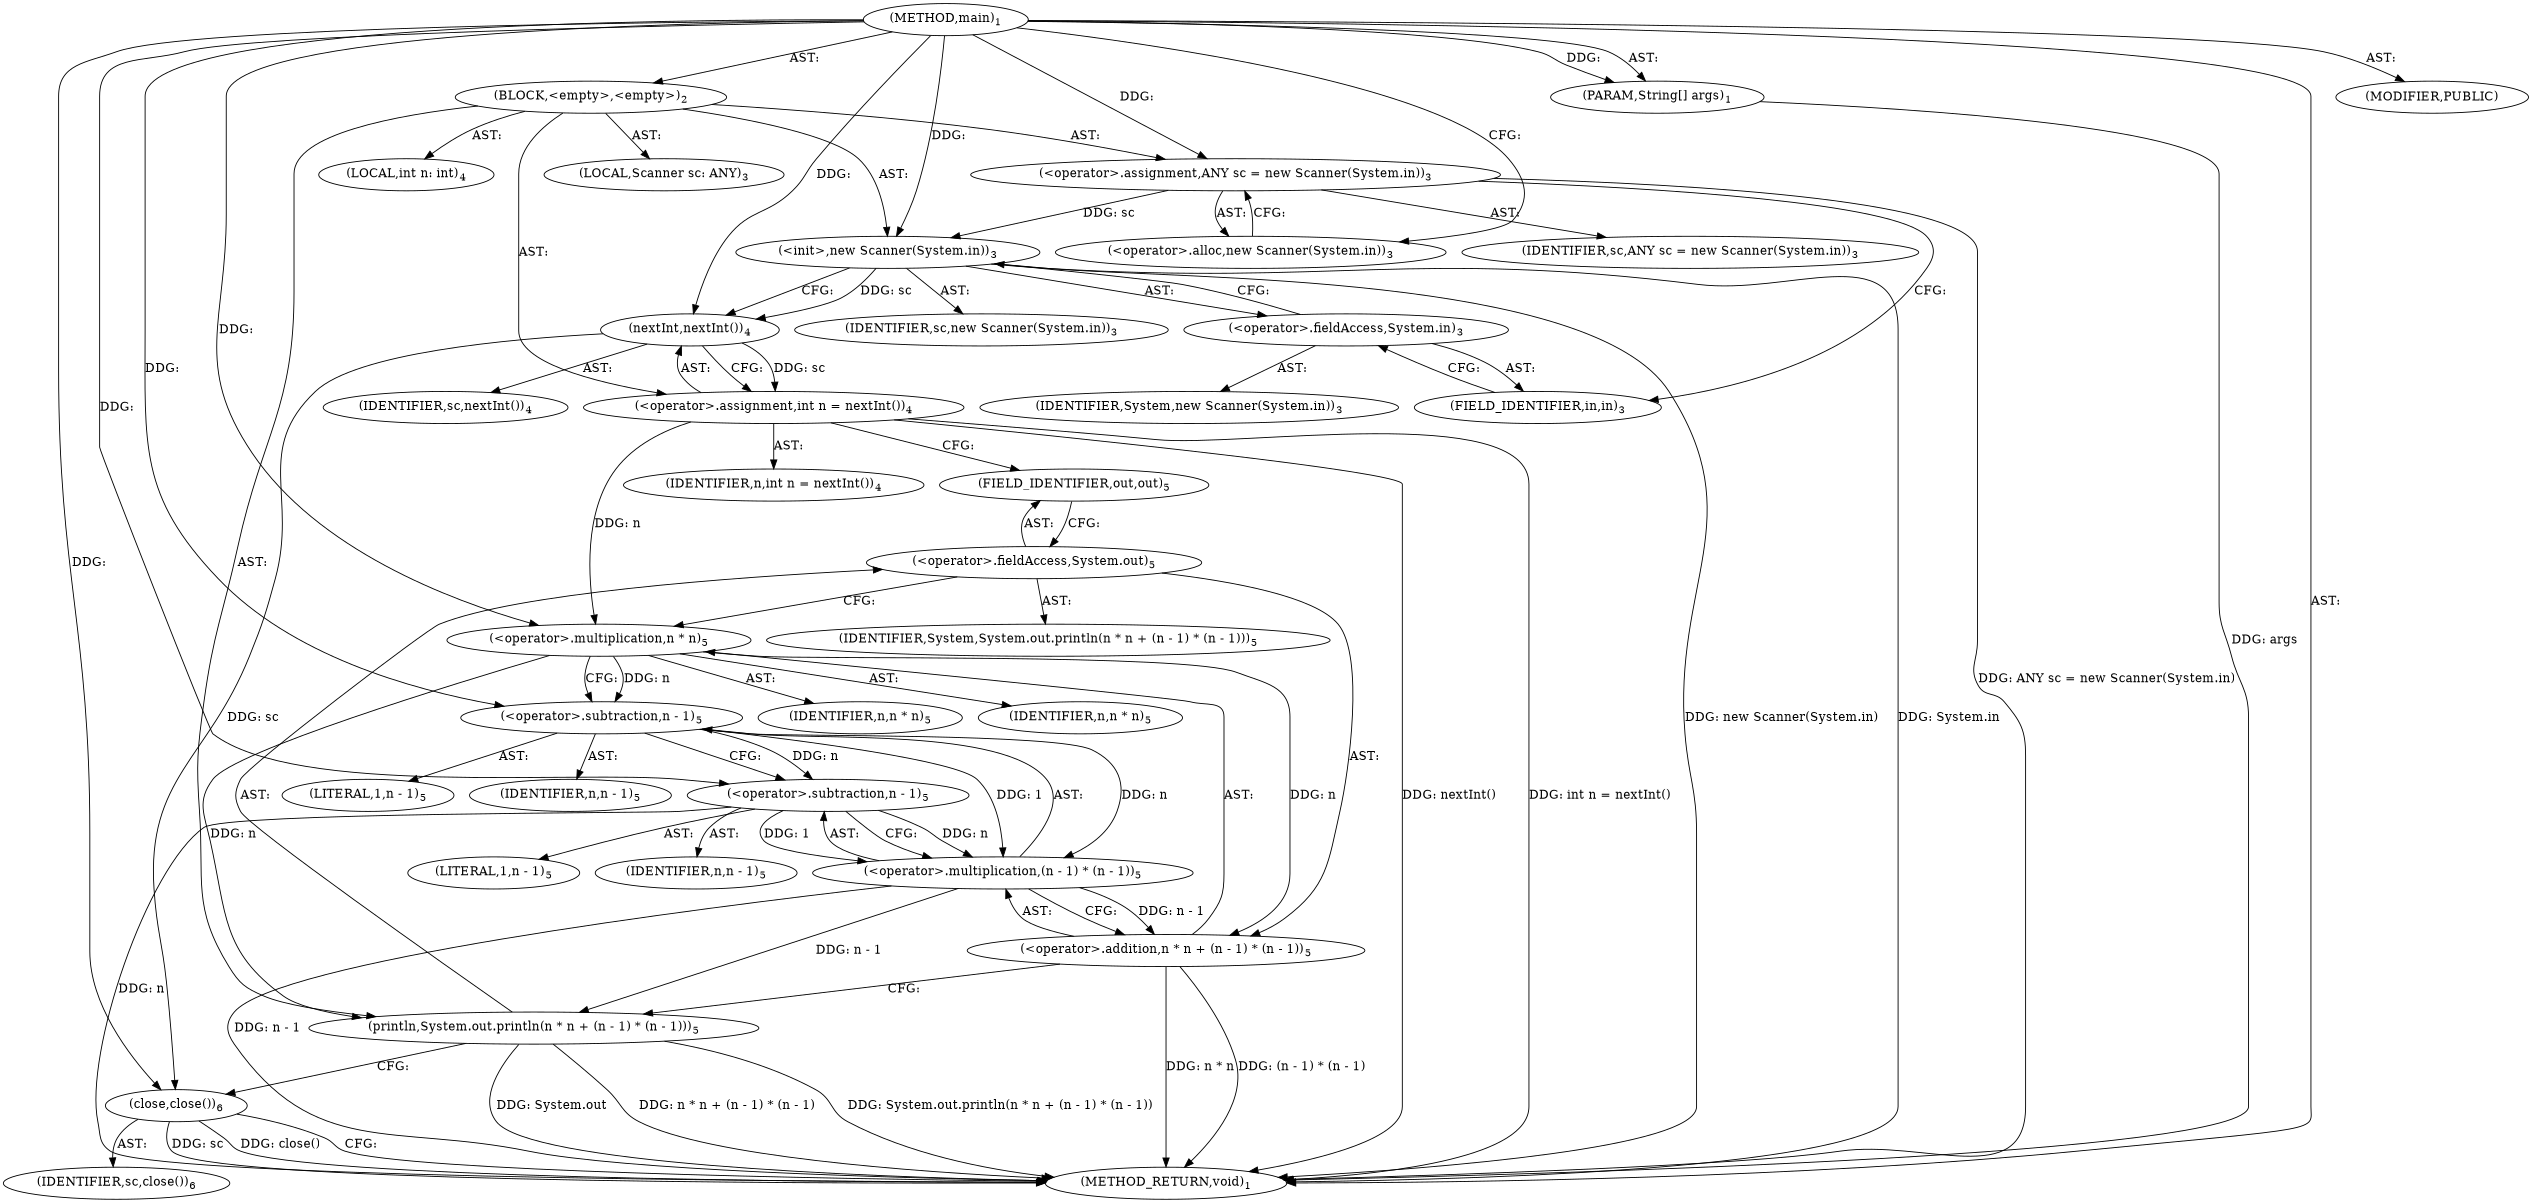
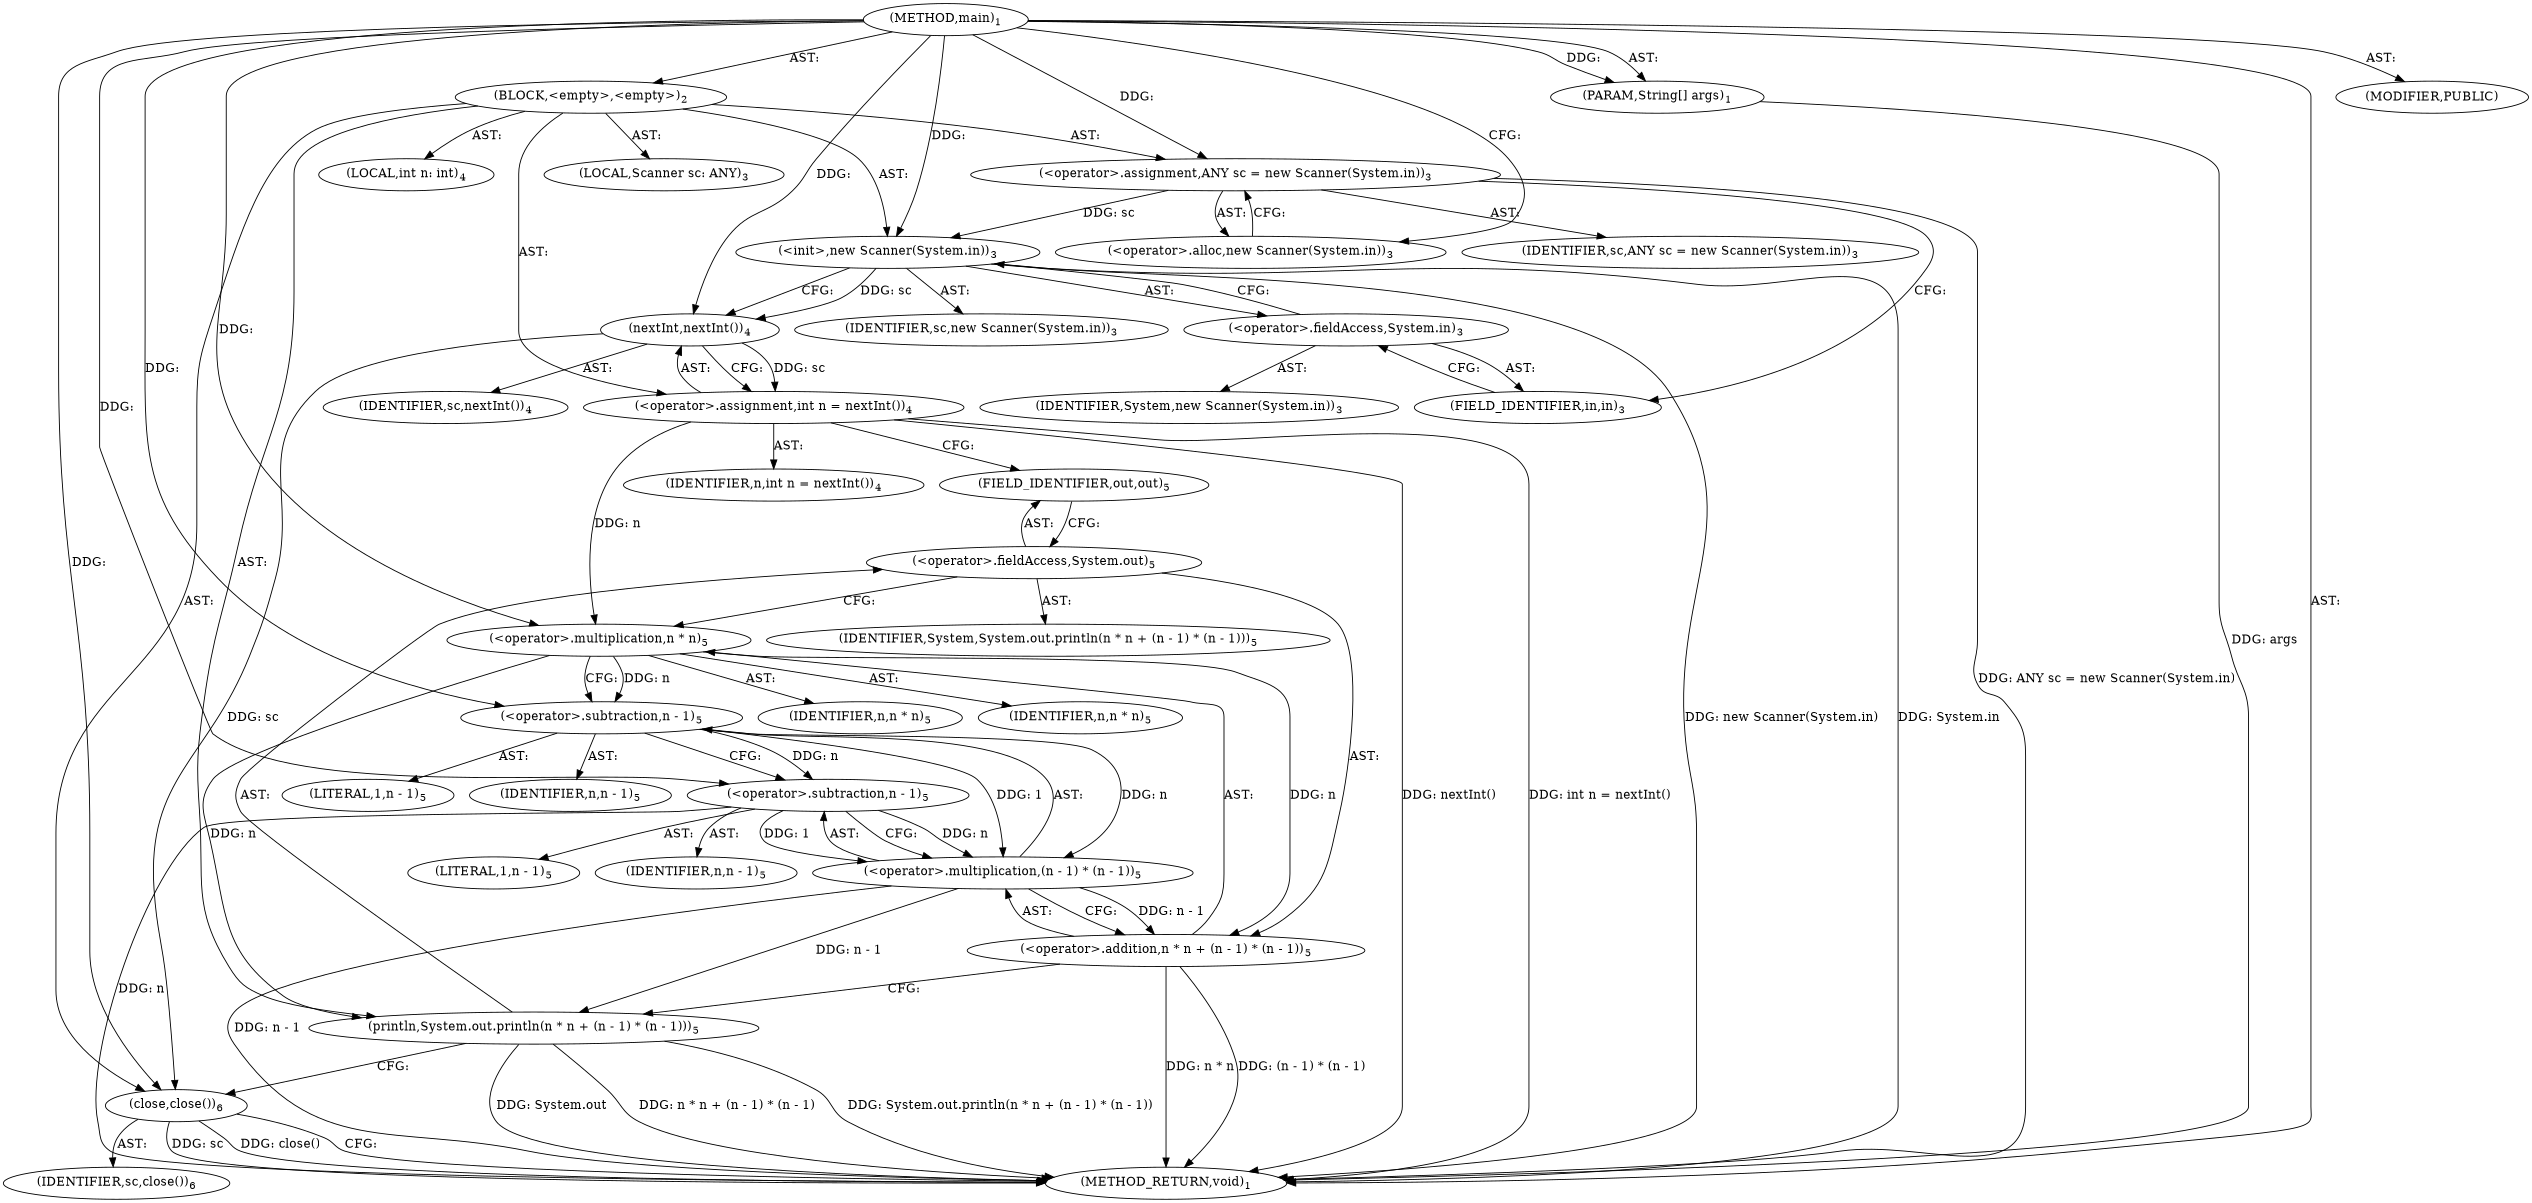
  digraph {
    n1 [label=<(METHOD,main)<SUB>1</SUB>>]
    n2 [label=<(PARAM,String[] args)<SUB>1</SUB>>]
    n3 [label=<(BLOCK,&lt;empty&gt;,&lt;empty&gt;)<SUB>2</SUB>>]
    n4 [label=<(&lt;operator&gt;.assignment,ANY sc = new Scanner(System.in))<SUB>3</SUB>>]
    n5 [label=<(&lt;operator&gt;.alloc,new Scanner(System.in))<SUB>3</SUB>>]
    n6 [label=<(&lt;init&gt;,new Scanner(System.in))<SUB>3</SUB>>]
    n7 [label=<(nextInt,nextInt())<SUB>4</SUB>>]
    n8 [label=<(&lt;operator&gt;.multiplication,n * n)<SUB>5</SUB>>]
    n9 [label=<(&lt;operator&gt;.subtraction,n - 1)<SUB>5</SUB>>]
    n10 [label=<(&lt;operator&gt;.subtraction,n - 1)<SUB>5</SUB>>]
    n11 [label=<(close,close())<SUB>6</SUB>>]
    n12 [label=<(MODIFIER,PUBLIC)>]
    n13 [label=<(METHOD_RETURN,void)<SUB>1</SUB>>]
    n14 [label=<(LOCAL,Scanner sc: ANY)<SUB>3</SUB>>]
    n15 [label=<(LOCAL,int n: int)<SUB>4</SUB>>]
    n16 [label=<(&lt;operator&gt;.assignment,int n = nextInt())<SUB>4</SUB>>]
    n17 [label=<(println,System.out.println(n * n + (n - 1) * (n - 1)))<SUB>5</SUB>>]
    n18 [label=<(IDENTIFIER,sc,ANY sc = new Scanner(System.in))<SUB>3</SUB>>]
    n19 [label=<(FIELD_IDENTIFIER,in,in)<SUB>3</SUB>>]
    n20 [label=<(IDENTIFIER,sc,new Scanner(System.in))<SUB>3</SUB>>]
    n21 [label=<(&lt;operator&gt;.fieldAccess,System.in)<SUB>3</SUB>>]
    n22 [label=<(IDENTIFIER,sc,nextInt())<SUB>4</SUB>>]
    n23 [label=<(&lt;operator&gt;.addition,n * n + (n - 1) * (n - 1))<SUB>5</SUB>>]
    n24 [label=<(IDENTIFIER,n,n * n)<SUB>5</SUB>>]
    n25 [label=<(IDENTIFIER,n,n * n)<SUB>5</SUB>>]
    n26 [label=<(&lt;operator&gt;.multiplication,(n - 1) * (n - 1))<SUB>5</SUB>>]
    n27 [label=<(IDENTIFIER,n,n - 1)<SUB>5</SUB>>]
    n28 [label=<(LITERAL,1,n - 1)<SUB>5</SUB>>]
    n29 [label=<(IDENTIFIER,n,n - 1)<SUB>5</SUB>>]
    n30 [label=<(LITERAL,1,n - 1)<SUB>5</SUB>>]
    n31 [label=<(IDENTIFIER,sc,close())<SUB>6</SUB>>]
    n32 [label=<(IDENTIFIER,n,int n = nextInt())<SUB>4</SUB>>]
    n33 [label=<(FIELD_IDENTIFIER,out,out)<SUB>5</SUB>>]
    n34 [label=<(&lt;operator&gt;.fieldAccess,System.out)<SUB>5</SUB>>]
    n35 [label=<(IDENTIFIER,System,new Scanner(System.in))<SUB>3</SUB>>]
    n36 [label=<(IDENTIFIER,System,System.out.println(n * n + (n - 1) * (n - 1)))<SUB>5</SUB>>]
    n1 -> n2 [label="AST: "]
    n1 -> n2 [label="DDG: "]
    n1 -> n3 [label="AST: "]
    n1 -> n4 [label="DDG: "]
    n1 -> n5 [label="CFG: "]
    n1 -> n6 [label="DDG: "]
    n1 -> n7 [label="DDG: "]
    n1 -> n8 [label="DDG: "]
    n1 -> n9 [label="DDG: "]
    n1 -> n10 [label="DDG: "]
    n1 -> n11 [label="DDG: "]
    n1 -> n12 [label="AST: "]
    n1 -> n13 [label="AST: "]
    n2 -> n13 [label="DDG: args"]
    n3 -> n4 [label="AST: "]
    n3 -> n6 [label="AST: "]
+   n3 -> n11 [label="AST: "]
    n3 -> n14 [label="AST: "]
    n3 -> n15 [label="AST: "]
    n3 -> n16 [label="AST: "]
    n3 -> n17 [label="AST: "]
    n4 -> n5 [label="AST: "]
    n4 -> n6 [label="DDG: sc"]
    n4 -> n13 [label="DDG: ANY sc = new Scanner(System.in)"]
    n4 -> n18 [label="AST: "]
    n4 -> n19 [label="CFG: "]
    n5 -> n4 [label="CFG: "]
    n6 -> n7 [label="CFG: "]
    n6 -> n7 [label="DDG: sc"]
    n6 -> n13 [label="DDG: System.in"]
    n6 -> n13 [label="DDG: new Scanner(System.in)"]
    n6 -> n20 [label="AST: "]
    n6 -> n21 [label="AST: "]
    n7 -> n11 [label="DDG: sc"]
    n7 -> n16 [label="CFG: "]
    n7 -> n16 [label="DDG: sc"]
    n7 -> n22 [label="AST: "]
    n8 -> n9 [label="CFG: "]
    n8 -> n9 [label="DDG: n"]
    n8 -> n17 [label="DDG: n"]
    n8 -> n23 [label="DDG: n"]
    n8 -> n24 [label="AST: "]
    n8 -> n25 [label="AST: "]
    n9 -> n10 [label="CFG: "]
    n9 -> n10 [label="DDG: n"]
    n9 -> n26 [label="DDG: n"]
    n9 -> n26 [label="DDG: 1"]
    n9 -> n27 [label="AST: "]
    n9 -> n28 [label="AST: "]
    n10 -> n13 [label="DDG: n"]
    n10 -> n26 [label="CFG: "]
    n10 -> n26 [label="DDG: n"]
    n10 -> n26 [label="DDG: 1"]
    n10 -> n29 [label="AST: "]
    n10 -> n30 [label="AST: "]
    n11 -> n13 [label="CFG: "]
    n11 -> n13 [label="DDG: sc"]
    n11 -> n13 [label="DDG: close()"]
    n11 -> n31 [label="AST: "]
    n16 -> n7 [label="AST: "]
    n16 -> n8 [label="DDG: n"]
    n16 -> n13 [label="DDG: nextInt()"]
    n16 -> n13 [label="DDG: int n = nextInt()"]
    n16 -> n32 [label="AST: "]
    n16 -> n33 [label="CFG: "]
    n17 -> n11 [label="CFG: "]
    n17 -> n13 [label="DDG: System.out"]
    n17 -> n13 [label="DDG: n * n + (n - 1) * (n - 1)"]
    n17 -> n13 [label="DDG: System.out.println(n * n + (n - 1) * (n - 1))"]
    n17 -> n34 [label="AST: "]
    n19 -> n21 [label="CFG: "]
    n21 -> n6 [label="CFG: "]
    n21 -> n19 [label="AST: "]
    n21 -> n35 [label="AST: "]
    n23 -> n8 [label="AST: "]
    n23 -> n13 [label="DDG: n * n"]
    n23 -> n13 [label="DDG: (n - 1) * (n - 1)"]
    n23 -> n17 [label="CFG: "]
    n23 -> n26 [label="AST: "]
    n26 -> n9 [label="AST: "]
    n26 -> n10 [label="AST: "]
    n26 -> n13 [label="DDG: n - 1"]
    n26 -> n17 [label="DDG: n - 1"]
    n26 -> n23 [label="CFG: "]
    n26 -> n23 [label="DDG: n - 1"]
    n33 -> n34 [label="CFG: "]
    n34 -> n8 [label="CFG: "]
    n34 -> n23 [label="AST: "]
    n34 -> n33 [label="AST: "]
    n34 -> n36 [label="AST: "]
  }
